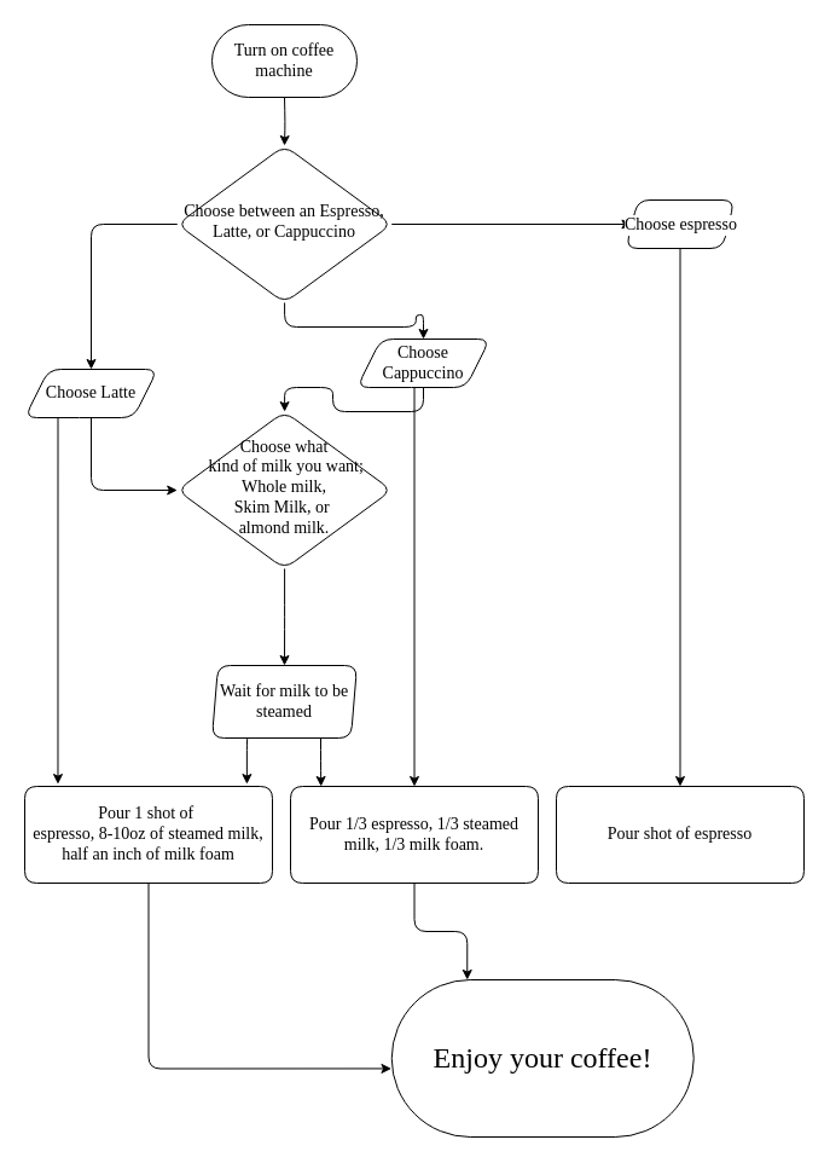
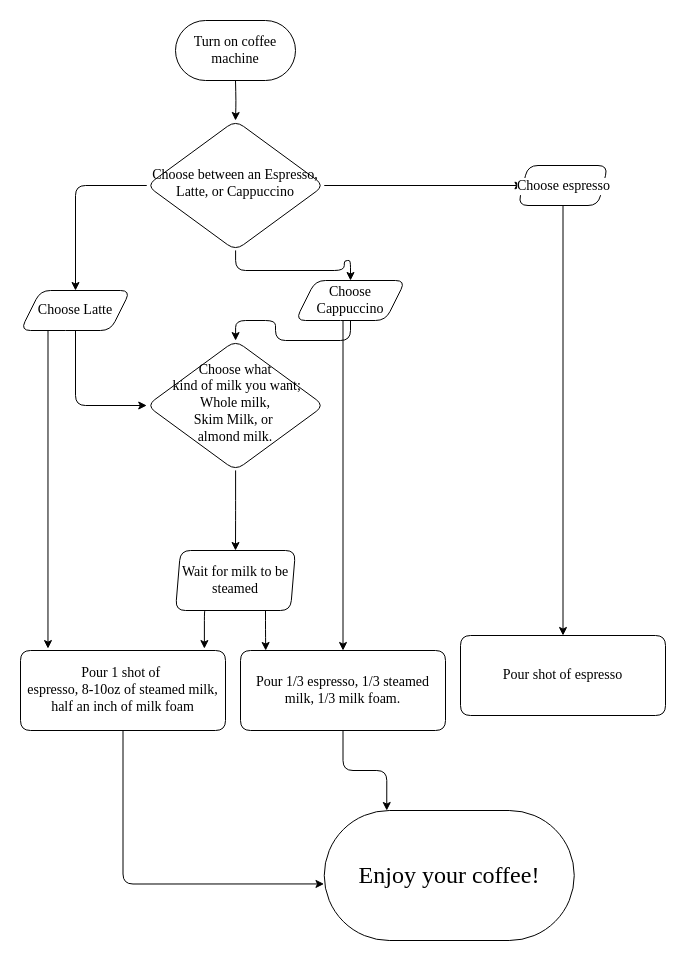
  <mxCell id="0" />
  <mxCell id="1" parent="0" />
  <mxCell id="2" style="edgeStyle=orthogonalEdgeStyle;rounded=1;orthogonalLoop=1;jettySize=auto;html=1;exitX=0;exitY=0.5;exitDx=0;exitDy=0;entryX=0.5;entryY=0;entryDx=0;entryDy=0;textShadow=0;labelBorderColor=none;" edge="1" parent="1" source="4" target="23"><mxGeometry relative="1" as="geometry" /></mxCell>
  <mxCell id="3" value="" style="edgeStyle=orthogonalEdgeStyle;rounded=1;orthogonalLoop=1;jettySize=auto;html=1;textShadow=0;labelBorderColor=none;" edge="1" parent="1" source="4" target="14"><mxGeometry relative="1" as="geometry" /></mxCell>
  <mxCell id="4" value="Choose between an Espresso, Latte, or Cappuccino" style="rhombus;whiteSpace=wrap;html=1;shadow=0;fontFamily=Times New Roman;fontSize=14;align=center;strokeWidth=1;spacing=6;spacingTop=-4;textShadow=0;labelBorderColor=none;rounded=1;" parent="1" vertex="1"><mxGeometry x="146.25" y="120" width="177.5" height="130" as="geometry" /></mxCell>
  <mxCell id="5" value="" style="edgeStyle=orthogonalEdgeStyle;rounded=1;orthogonalLoop=1;jettySize=auto;html=1;entryX=0.5;entryY=0;entryDx=0;entryDy=0;fontFamily=Times New Roman;fontSize=14;textShadow=0;labelBorderColor=none;" edge="1" parent="1" target="4"><mxGeometry relative="1" as="geometry"><mxPoint x="235" y="80" as="sourcePoint" /><mxPoint x="235" y="110" as="targetPoint" /></mxGeometry></mxCell>
  <mxCell id="6" value="" style="edgeStyle=orthogonalEdgeStyle;rounded=1;orthogonalLoop=1;jettySize=auto;html=1;fontFamily=Times New Roman;fontSize=14;textShadow=0;labelBorderColor=none;" edge="1" parent="1" source="27" target="7"><mxGeometry relative="1" as="geometry" /></mxCell>
  <mxCell id="7" value="Wait for milk to be steamed" style="shape=parallelogram;perimeter=parallelogramPerimeter;whiteSpace=wrap;html=1;fixedSize=1;size=5;fontFamily=Times New Roman;fontSize=14;textShadow=0;labelBorderColor=none;rounded=1;" vertex="1" parent="1"><mxGeometry x="175" y="550" width="120" height="60" as="geometry" /></mxCell>
  <mxCell id="8" style="edgeStyle=orthogonalEdgeStyle;rounded=1;orthogonalLoop=1;jettySize=auto;html=1;exitX=0.5;exitY=1;exitDx=0;exitDy=0;textShadow=0;labelBorderColor=none;" edge="1" parent="1" source="9" target="18"><mxGeometry relative="1" as="geometry" /></mxCell>
  <mxCell id="9" value="" style="shape=parallelogram;perimeter=parallelogramPerimeter;whiteSpace=wrap;html=1;fixedSize=1;size=10;fontFamily=Times New Roman;fontSize=14;textShadow=0;labelBorderColor=none;rounded=1;" vertex="1" parent="1"><mxGeometry x="517.5" y="165" width="90" height="40" as="geometry" /></mxCell>
  <mxCell id="10" value="" style="edgeStyle=orthogonalEdgeStyle;rounded=1;orthogonalLoop=1;jettySize=auto;html=1;fontFamily=Times New Roman;fontSize=14;textShadow=0;labelBorderColor=none;" edge="1" parent="1" source="4" target="9"><mxGeometry relative="1" as="geometry"><mxPoint x="324" y="185" as="sourcePoint" /><mxPoint x="460" y="185" as="targetPoint" /></mxGeometry></mxCell>
  <mxCell id="11" value="Choose espresso" style="edgeLabel;align=center;verticalAlign=middle;resizable=0;points=[];fontFamily=Times New Roman;fontSize=14;textShadow=0;labelBorderColor=none;rounded=1;html=1;" vertex="1" connectable="0" parent="10"><mxGeometry x="-0.13" y="-4" relative="1" as="geometry"><mxPoint x="153" y="-4" as="offset" /></mxGeometry></mxCell>
  <mxCell id="12" value="" style="edgeStyle=orthogonalEdgeStyle;rounded=1;orthogonalLoop=1;jettySize=auto;html=1;textShadow=0;labelBorderColor=none;" edge="1" parent="1" source="14" target="27"><mxGeometry relative="1" as="geometry" /></mxCell>
  <mxCell id="13" style="edgeStyle=orthogonalEdgeStyle;rounded=1;orthogonalLoop=1;jettySize=auto;html=1;entryX=0.5;entryY=0;entryDx=0;entryDy=0;textShadow=0;labelBorderColor=none;" edge="1" parent="1" source="14" target="16"><mxGeometry relative="1" as="geometry"><Array as="points"><mxPoint x="343" y="300" /></Array></mxGeometry></mxCell>
  <mxCell id="14" value="Choose Cappuccino" style="shape=parallelogram;perimeter=parallelogramPerimeter;whiteSpace=wrap;html=1;fixedSize=1;size=20;fontFamily=Times New Roman;fontSize=14;textShadow=0;labelBorderColor=none;rounded=1;" vertex="1" parent="1"><mxGeometry x="295" y="280" width="110" height="40" as="geometry" /></mxCell>
  <mxCell id="15" value="" style="edgeStyle=orthogonalEdgeStyle;rounded=1;orthogonalLoop=1;jettySize=auto;html=1;entryX=0.25;entryY=0;entryDx=0;entryDy=0;fontFamily=Times New Roman;fontSize=14;textShadow=0;labelBorderColor=none;" edge="1" parent="1" source="16" target="20"><mxGeometry relative="1" as="geometry" /></mxCell>
  <mxCell id="16" value="Pour 1/3 espresso, 1/3 steamed milk, 1/3 milk foam." style="shape=parallelogram;perimeter=parallelogramPerimeter;whiteSpace=wrap;html=1;fixedSize=1;size=-10;fontFamily=Times New Roman;fontSize=14;textShadow=0;labelBorderColor=none;rounded=1;" vertex="1" parent="1"><mxGeometry x="240" y="650" width="205" height="80" as="geometry" /></mxCell>
  <mxCell id="17" value="&lt;div style=&quot;font-size: 14px;&quot;&gt;Pour 1 shot of&amp;nbsp;&lt;/div&gt;&lt;div style=&quot;font-size: 14px;&quot;&gt;espresso, 8-10oz of steamed milk, half an inch of milk foam&lt;/div&gt;" style="shape=parallelogram;perimeter=parallelogramPerimeter;whiteSpace=wrap;html=1;fixedSize=1;size=0;fontFamily=Times New Roman;fontSize=14;textShadow=0;labelBorderColor=none;rounded=1;" vertex="1" parent="1"><mxGeometry x="20" y="650" width="205" height="80" as="geometry" /></mxCell>
- <mxCell id="18" value="Pour shot of espresso" style="shape=parallelogram;perimeter=parallelogramPerimeter;whiteSpace=wrap;html=1;fixedSize=1;size=-10;fontFamily=Times New Roman;fontSize=14;textShadow=0;labelBorderColor=none;rounded=1;" vertex="1" parent="1"><mxGeometry x="460" y="650" width="205" height="80" as="geometry" /></mxCell>
+ <mxCell id="18" value="Pour shot of espresso" style="shape=parallelogram;perimeter=parallelogramPerimeter;whiteSpace=wrap;html=1;fixedSize=1;size=-10;fontFamily=Times New Roman;fontSize=14;textShadow=0;labelBorderColor=none;rounded=1;" vertex="1" parent="1"><mxGeometry x="460" y="635" width="205" height="80" as="geometry" /></mxCell>
  <mxCell id="19" value="Turn on coffee machine" style="rounded=1;whiteSpace=wrap;html=1;arcSize=50;fontFamily=Times New Roman;fontSize=14;textShadow=0;labelBorderColor=none;" vertex="1" parent="1"><mxGeometry x="175" y="20" width="120" height="60" as="geometry" /></mxCell>
  <mxCell id="20" value="Enjoy your coffee!" style="rounded=1;html=1;arcSize=50;glass=0;fontSize=24;fontFamily=Times New Roman;whiteSpace=wrap;textShadow=0;labelBorderColor=none;" vertex="1" parent="1"><mxGeometry x="323.75" y="810" width="250" height="130" as="geometry" /></mxCell>
  <mxCell id="21" style="edgeStyle=orthogonalEdgeStyle;rounded=1;orthogonalLoop=1;jettySize=auto;html=1;entryX=-0.001;entryY=0.565;entryDx=0;entryDy=0;entryPerimeter=0;fontFamily=Times New Roman;fontSize=14;textShadow=0;labelBorderColor=none;" edge="1" parent="1" source="17" target="20"><mxGeometry relative="1" as="geometry"><Array as="points"><mxPoint x="123" y="883" /></Array></mxGeometry></mxCell>
  <mxCell id="22" style="edgeStyle=orthogonalEdgeStyle;rounded=1;orthogonalLoop=1;jettySize=auto;html=1;exitX=0.5;exitY=1;exitDx=0;exitDy=0;entryX=0;entryY=0.5;entryDx=0;entryDy=0;textShadow=0;labelBorderColor=none;" edge="1" parent="1" source="23" target="27"><mxGeometry relative="1" as="geometry" /></mxCell>
- <mxCell id="23" value="Choose Latte" style="shape=parallelogram;perimeter=parallelogramPerimeter;whiteSpace=wrap;html=1;fixedSize=1;size=20;fontFamily=Times New Roman;fontSize=14;textShadow=0;labelBorderColor=none;rounded=1;" vertex="1" parent="1"><mxGeometry x="20" y="305" width="110" height="40" as="geometry" /></mxCell>
+ <mxCell id="23" value="Choose Latte" style="shape=parallelogram;perimeter=parallelogramPerimeter;whiteSpace=wrap;html=1;fixedSize=1;size=20;fontFamily=Times New Roman;fontSize=14;textShadow=0;labelBorderColor=none;rounded=1;" vertex="1" parent="1"><mxGeometry x="20" y="290" width="110" height="40" as="geometry" /></mxCell>
  <mxCell id="24" style="edgeStyle=orthogonalEdgeStyle;rounded=1;orthogonalLoop=1;jettySize=auto;html=1;exitX=0.25;exitY=1;exitDx=0;exitDy=0;entryX=0.897;entryY=-0.024;entryDx=0;entryDy=0;entryPerimeter=0;textShadow=0;labelBorderColor=none;" edge="1" parent="1" source="7" target="17"><mxGeometry relative="1" as="geometry" /></mxCell>
  <mxCell id="25" style="edgeStyle=orthogonalEdgeStyle;rounded=1;orthogonalLoop=1;jettySize=auto;html=1;exitX=0.75;exitY=1;exitDx=0;exitDy=0;entryX=0.123;entryY=0;entryDx=0;entryDy=0;entryPerimeter=0;textShadow=0;labelBorderColor=none;" edge="1" parent="1" source="7" target="16"><mxGeometry relative="1" as="geometry" /></mxCell>
  <mxCell id="26" style="edgeStyle=orthogonalEdgeStyle;rounded=1;orthogonalLoop=1;jettySize=auto;html=1;exitX=0.25;exitY=1;exitDx=0;exitDy=0;entryX=0.134;entryY=-0.024;entryDx=0;entryDy=0;entryPerimeter=0;textShadow=0;labelBorderColor=none;" edge="1" parent="1" source="23" target="17"><mxGeometry relative="1" as="geometry" /></mxCell>
  <mxCell id="27" value="&lt;div style=&quot;font-size: 14px;&quot;&gt;Choose what&lt;/div&gt;&lt;div style=&quot;font-size: 14px;&quot;&gt;&amp;nbsp;kind of milk you want;&lt;/div&gt;&lt;div style=&quot;font-size: 14px;&quot;&gt;&amp;nbsp;Whole milk,&amp;nbsp;&lt;/div&gt;&lt;div align=&quot;center&quot; style=&quot;font-size: 14px;&quot;&gt;Skim Milk, or&amp;nbsp;&lt;/div&gt;&lt;div style=&quot;font-size: 14px;&quot;&gt;almond milk.&lt;br style=&quot;font-size: 14px;&quot;&gt;&lt;/div&gt;" style="rhombus;whiteSpace=wrap;html=1;shadow=0;fontFamily=Times New Roman;fontSize=14;align=center;strokeWidth=1;spacing=6;spacingTop=-4;textShadow=0;labelBorderColor=none;rounded=1;" vertex="1" parent="1"><mxGeometry x="146.25" y="340" width="177.5" height="130" as="geometry" /></mxCell>
